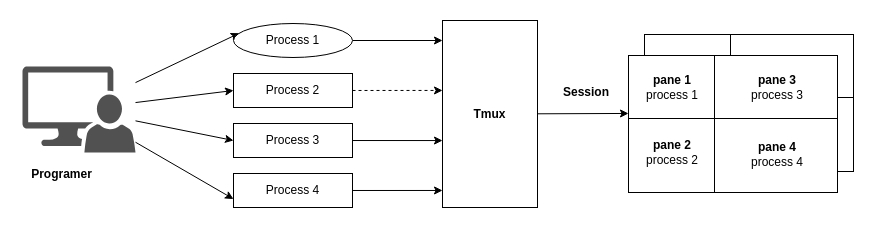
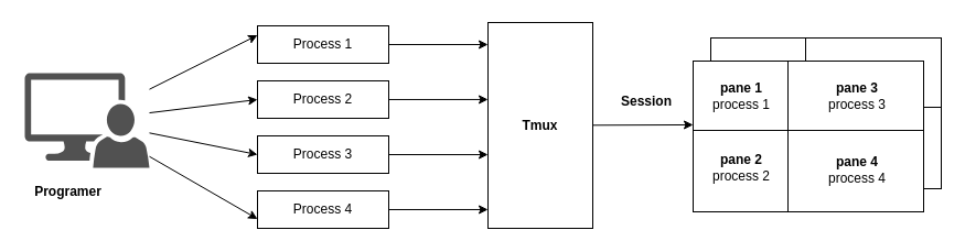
  <mxCell id="0" />
  <mxCell id="1" parent="0" />
  <mxCell id="2" value="" style="shape=internalStorage;whiteSpace=wrap;html=1;backgroundOutline=1;dx=86;dy=63;" vertex="1" parent="1"><mxGeometry x="644" y="34" width="209" height="137" as="geometry" /></mxCell>
  <mxCell id="3" style="edgeStyle=none;html=1;entryX=0;entryY=0.25;entryDx=0;entryDy=0;" edge="1" parent="1" source="7" target="10"><mxGeometry relative="1" as="geometry" /></mxCell>
  <mxCell id="4" style="edgeStyle=none;html=1;entryX=0;entryY=0.5;entryDx=0;entryDy=0;" edge="1" parent="1" source="7" target="12"><mxGeometry relative="1" as="geometry" /></mxCell>
  <mxCell id="5" style="edgeStyle=none;html=1;entryX=0;entryY=0.5;entryDx=0;entryDy=0;" edge="1" parent="1" source="7" target="14"><mxGeometry relative="1" as="geometry" /></mxCell>
  <mxCell id="6" style="edgeStyle=none;html=1;entryX=0;entryY=0.75;entryDx=0;entryDy=0;" edge="1" parent="1" source="7" target="16"><mxGeometry relative="1" as="geometry" /></mxCell>
  <mxCell id="7" value="" style="sketch=0;pointerEvents=1;shadow=0;dashed=0;html=1;strokeColor=none;labelPosition=center;verticalLabelPosition=bottom;verticalAlign=top;align=center;fillColor=#515151;shape=mxgraph.mscae.system_center.admin_console" vertex="1" parent="1"><mxGeometry x="22" y="66" width="113" height="86" as="geometry" /></mxCell>
  <mxCell id="8" value="&lt;b&gt;Programer&lt;/b&gt;" style="text;html=1;strokeColor=none;fillColor=none;align=center;verticalAlign=middle;whiteSpace=wrap;rounded=0;" vertex="1" parent="1"><mxGeometry x="20" y="159" width="83" height="30" as="geometry" /></mxCell>
  <mxCell id="9" style="edgeStyle=none;html=1;entryX=0;entryY=0.107;entryDx=0;entryDy=0;entryPerimeter=0;" edge="1" parent="1" source="10" target="18"><mxGeometry relative="1" as="geometry" /></mxCell>
- <mxCell id="10" value="Process 1" style="ellipse;whiteSpace=wrap;html=1;" vertex="1" parent="1"><mxGeometry x="233" y="23" width="119" height="34" as="geometry" /></mxCell>
- <mxCell id="11" style="edgeStyle=none;html=1;entryX=0;entryY=0.374;entryDx=0;entryDy=0;entryPerimeter=0;dashed=1;" edge="1" parent="1" source="12" target="18"><mxGeometry relative="1" as="geometry" /></mxCell>
+ <mxCell id="10" value="Process 1" style="rounded=0;whiteSpace=wrap;html=1;" vertex="1" parent="1"><mxGeometry x="233" y="23" width="119" height="34" as="geometry" /></mxCell>
+ <mxCell id="11" style="edgeStyle=none;html=1;entryX=0;entryY=0.374;entryDx=0;entryDy=0;entryPerimeter=0;" edge="1" parent="1" source="12" target="18"><mxGeometry relative="1" as="geometry" /></mxCell>
  <mxCell id="12" value="Process 2" style="rounded=0;whiteSpace=wrap;html=1;" vertex="1" parent="1"><mxGeometry x="233" y="73" width="119" height="34" as="geometry" /></mxCell>
  <mxCell id="13" style="edgeStyle=none;html=1;entryX=0;entryY=0.642;entryDx=0;entryDy=0;entryPerimeter=0;" edge="1" parent="1" source="14" target="18"><mxGeometry relative="1" as="geometry" /></mxCell>
  <mxCell id="14" value="Process 3" style="rounded=0;whiteSpace=wrap;html=1;" vertex="1" parent="1"><mxGeometry x="233" y="123" width="119" height="34" as="geometry" /></mxCell>
  <mxCell id="15" style="edgeStyle=none;html=1;entryX=0;entryY=0.909;entryDx=0;entryDy=0;entryPerimeter=0;" edge="1" parent="1" source="16" target="18"><mxGeometry relative="1" as="geometry" /></mxCell>
  <mxCell id="16" value="Process 4" style="rounded=0;whiteSpace=wrap;html=1;" vertex="1" parent="1"><mxGeometry x="233" y="173" width="119" height="34" as="geometry" /></mxCell>
  <mxCell id="17" style="edgeStyle=none;html=1;entryX=0;entryY=0.423;entryDx=0;entryDy=0;entryPerimeter=0;" edge="1" parent="1" source="18" target="19"><mxGeometry relative="1" as="geometry" /></mxCell>
  <mxCell id="18" value="&lt;b&gt;Tmux&lt;/b&gt;" style="rounded=0;whiteSpace=wrap;html=1;" vertex="1" parent="1"><mxGeometry x="442" y="20" width="95" height="187" as="geometry" /></mxCell>
  <mxCell id="19" value="" style="shape=internalStorage;whiteSpace=wrap;html=1;backgroundOutline=1;dx=86;dy=63;" vertex="1" parent="1"><mxGeometry x="628" y="55" width="209" height="137" as="geometry" /></mxCell>
  <mxCell id="20" value="&lt;b&gt;pane 1&lt;/b&gt;&lt;br&gt;process 1" style="text;html=1;strokeColor=none;fillColor=none;align=center;verticalAlign=middle;whiteSpace=wrap;rounded=0;" vertex="1" parent="1"><mxGeometry x="641" y="72" width="62" height="30" as="geometry" /></mxCell>
  <mxCell id="21" value="&lt;b&gt;pane 2&lt;/b&gt;&lt;br&gt;process 2" style="text;html=1;strokeColor=none;fillColor=none;align=center;verticalAlign=middle;whiteSpace=wrap;rounded=0;" vertex="1" parent="1"><mxGeometry x="641" y="137" width="62" height="30" as="geometry" /></mxCell>
  <mxCell id="22" value="&lt;b&gt;pane 3&lt;/b&gt;&lt;br&gt;process 3" style="text;html=1;strokeColor=none;fillColor=none;align=center;verticalAlign=middle;whiteSpace=wrap;rounded=0;" vertex="1" parent="1"><mxGeometry x="746" y="72" width="62" height="30" as="geometry" /></mxCell>
  <mxCell id="23" value="&lt;b&gt;pane 4&lt;/b&gt;&lt;br&gt;process 4" style="text;html=1;strokeColor=none;fillColor=none;align=center;verticalAlign=middle;whiteSpace=wrap;rounded=0;" vertex="1" parent="1"><mxGeometry x="746" y="139" width="62" height="30" as="geometry" /></mxCell>
  <mxCell id="24" value="&lt;b&gt;Session&lt;/b&gt;" style="text;html=1;strokeColor=none;fillColor=none;align=center;verticalAlign=middle;whiteSpace=wrap;rounded=0;" vertex="1" parent="1"><mxGeometry x="556" y="77" width="60" height="30" as="geometry" /></mxCell>
